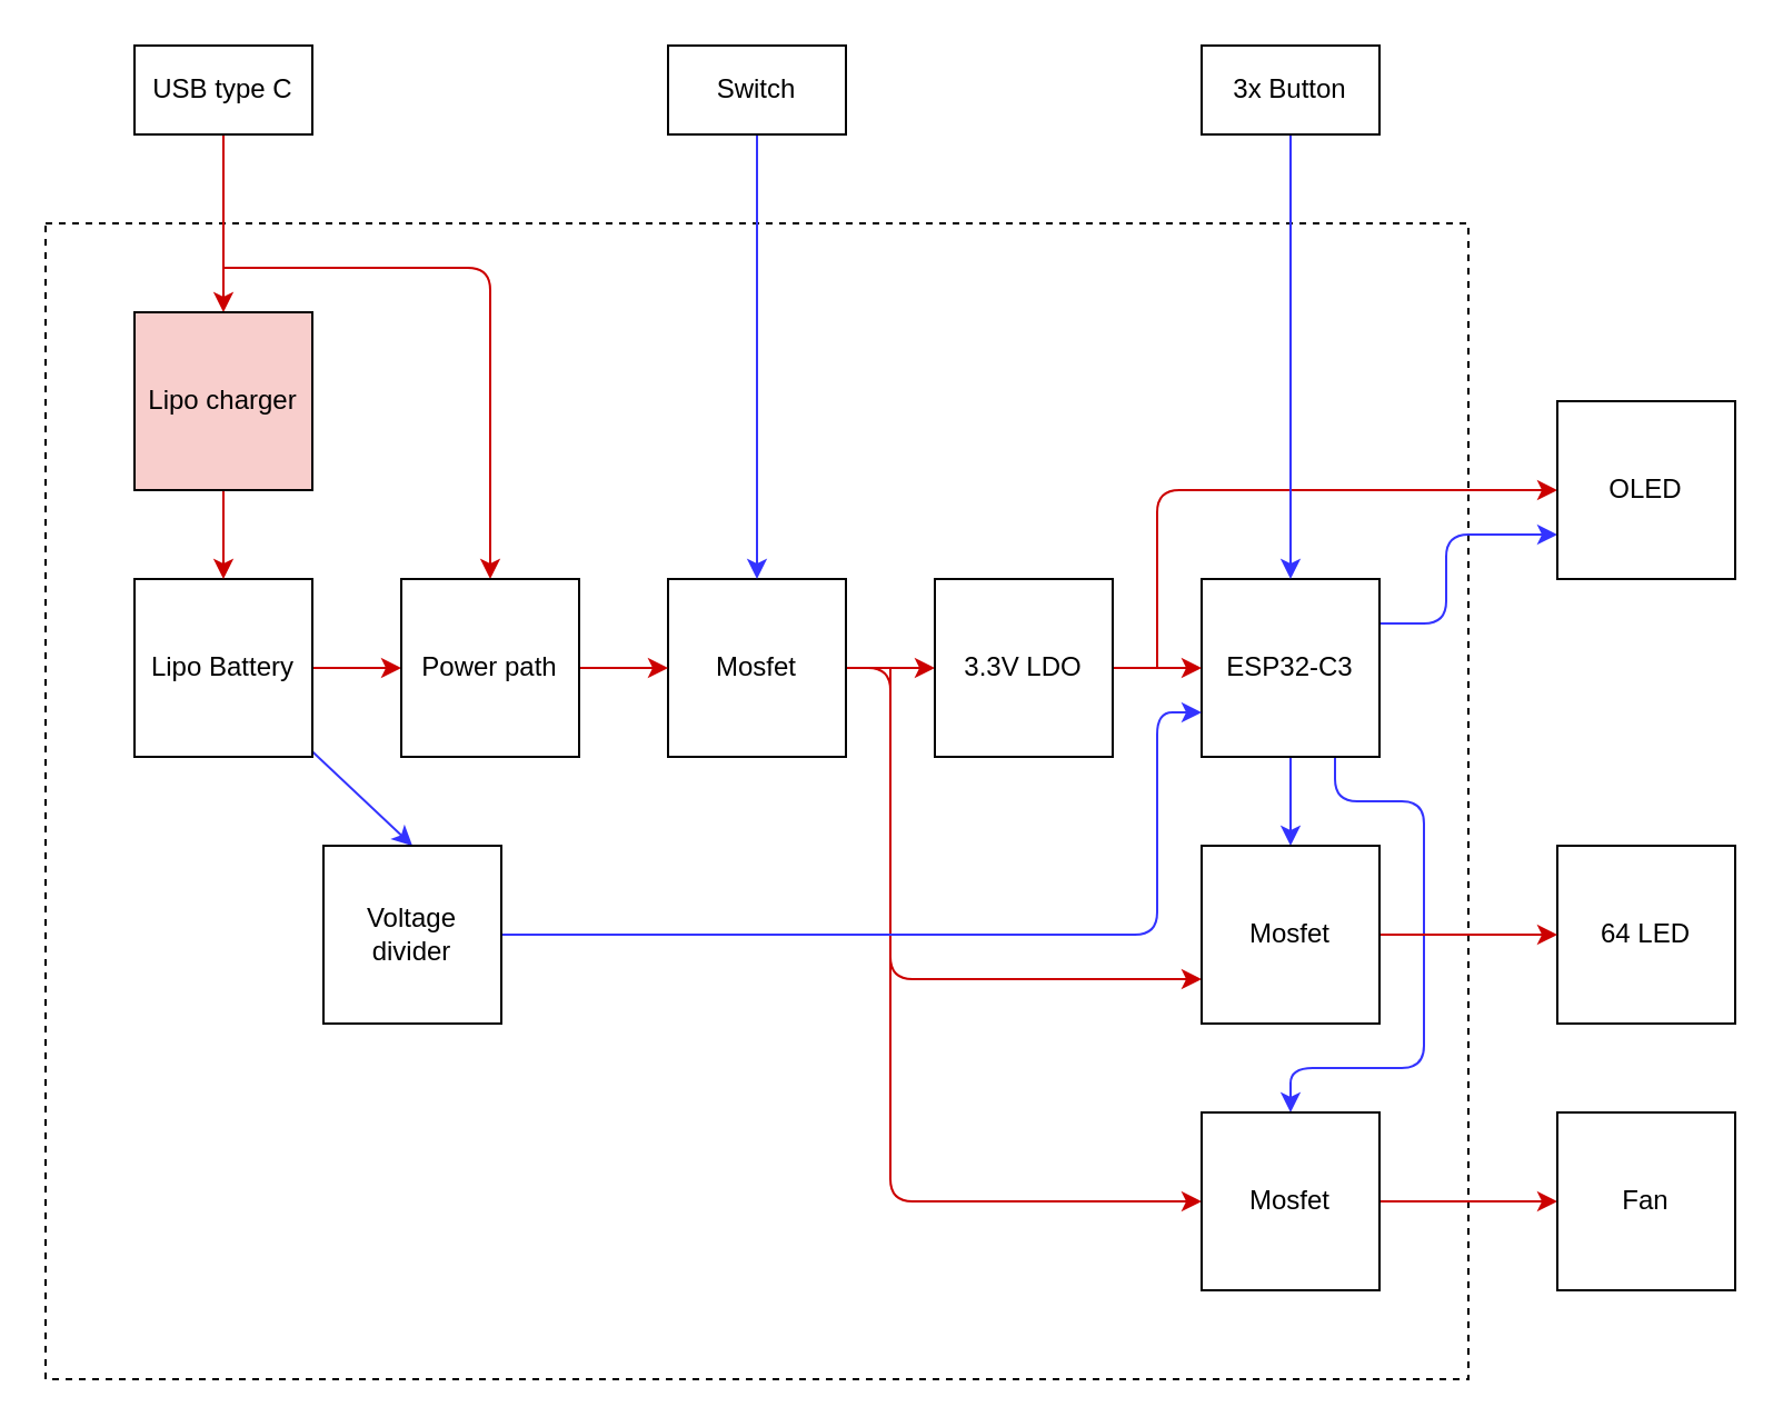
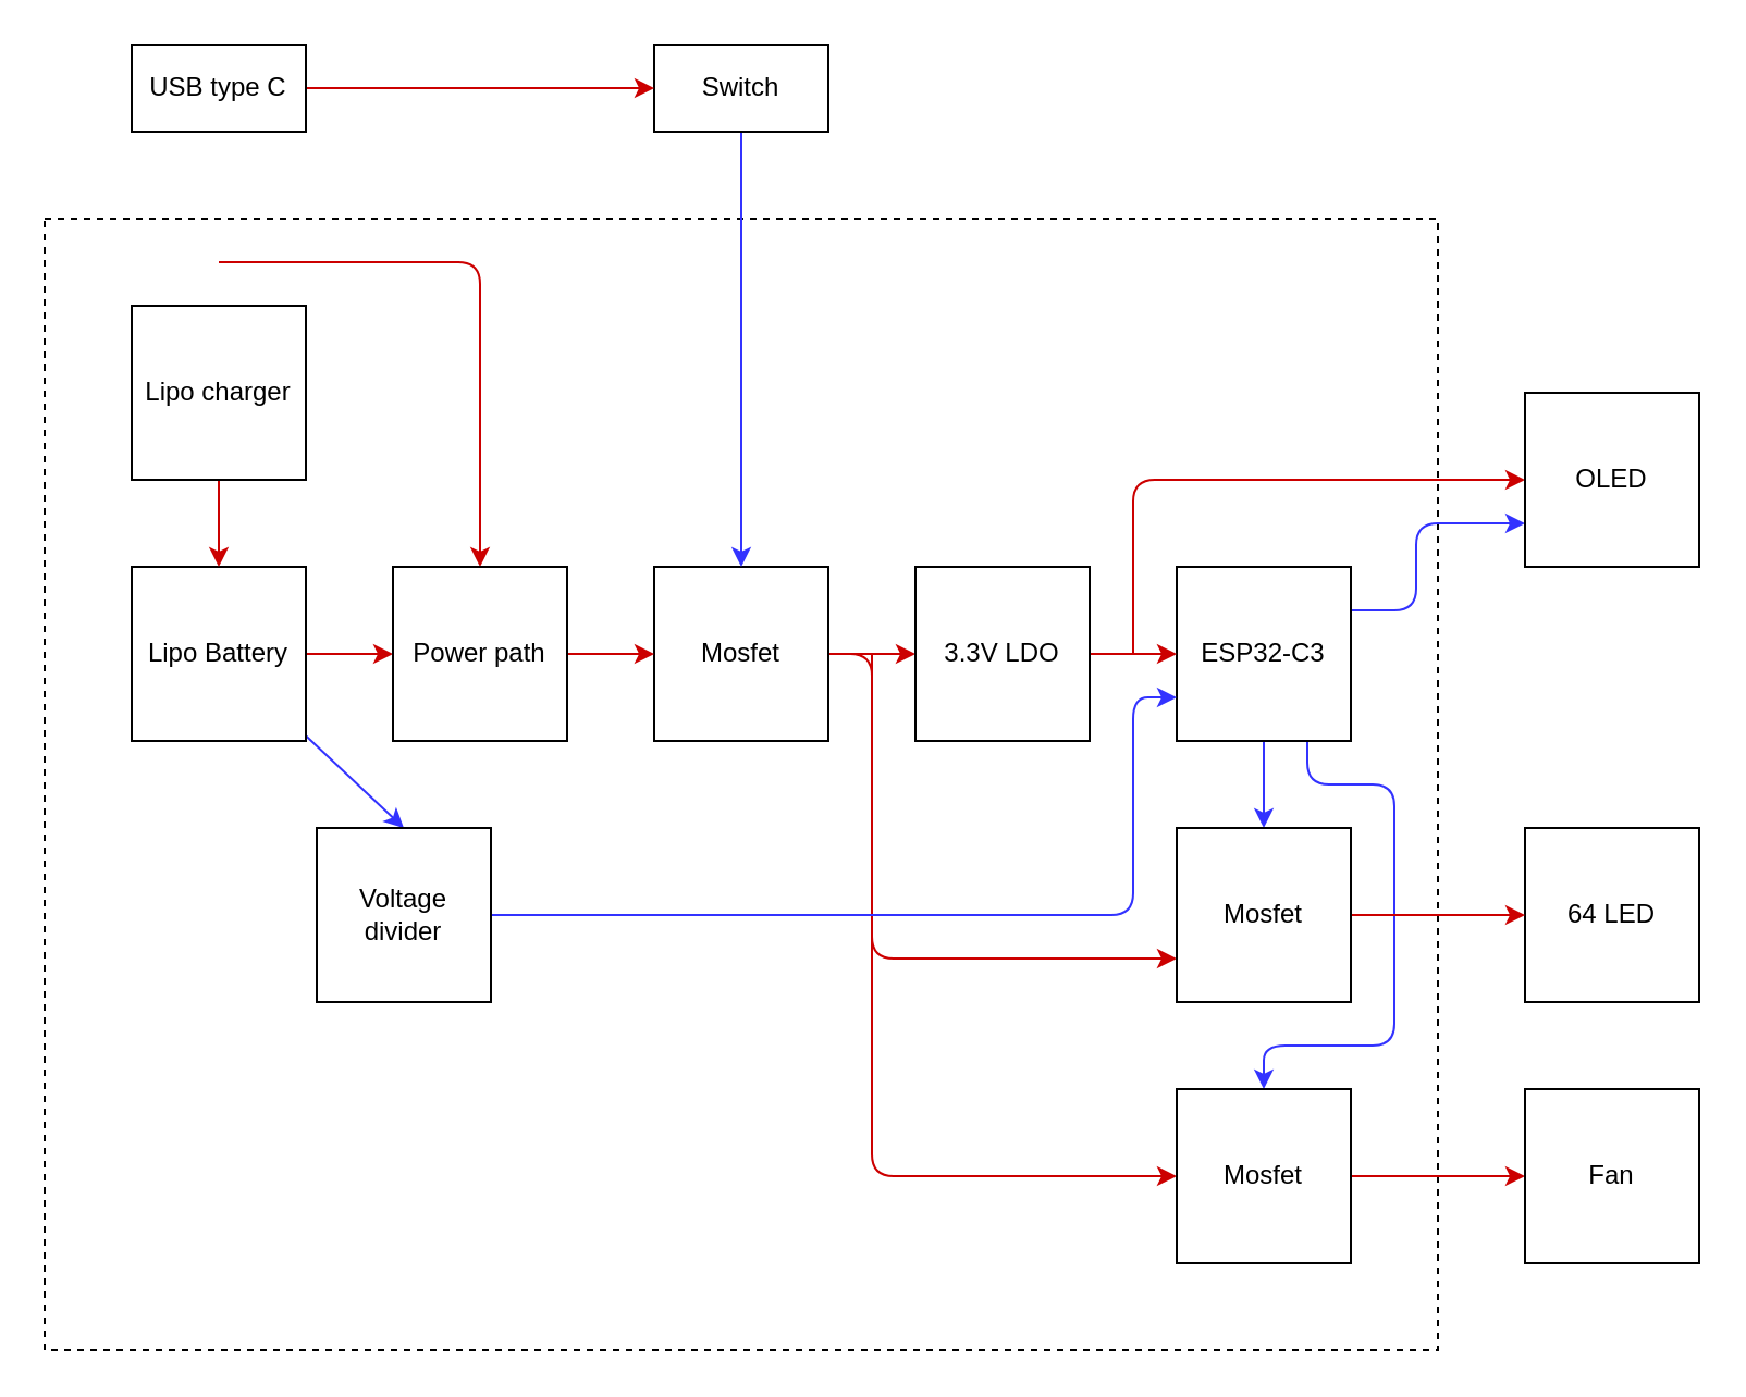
  <mxCell id="0" />
  <mxCell id="1" parent="0" />
  <mxCell id="2" value="" style="rounded=0;whiteSpace=wrap;html=1;dashed=1;fillColor=none;" parent="1" vertex="1"><mxGeometry x="20" y="100" width="640" height="520" as="geometry" /></mxCell>
  <mxCell id="3" style="edgeStyle=none;html=1;entryX=0.5;entryY=0;entryDx=0;entryDy=0;strokeColor=#3333FF;" parent="1" source="5" target="28" edge="1"><mxGeometry relative="1" as="geometry" /></mxCell>
  <mxCell id="4" style="edgeStyle=none;html=1;entryX=0;entryY=0.5;entryDx=0;entryDy=0;strokeColor=#CC0000;" parent="1" source="5" target="30" edge="1"><mxGeometry relative="1" as="geometry" /></mxCell>
  <mxCell id="5" value="Lipo Battery" style="rounded=0;whiteSpace=wrap;html=1;" parent="1" vertex="1"><mxGeometry x="60" y="260" width="80" height="80" as="geometry" /></mxCell>
  <mxCell id="6" style="edgeStyle=none;html=1;strokeColor=#CC0000;" parent="1" source="9" target="21" edge="1"><mxGeometry relative="1" as="geometry" /></mxCell>
  <mxCell id="7" style="edgeStyle=none;html=1;entryX=0;entryY=0.75;entryDx=0;entryDy=0;strokeColor=#CC0000;" parent="1" target="18" edge="1"><mxGeometry relative="1" as="geometry"><mxPoint x="400" y="300" as="sourcePoint" /><Array as="points"><mxPoint x="400" y="440" /></Array></mxGeometry></mxCell>
  <mxCell id="8" style="edgeStyle=none;html=1;exitX=1;exitY=0.5;exitDx=0;exitDy=0;entryX=0;entryY=0.5;entryDx=0;entryDy=0;strokeColor=#CC0000;" parent="1" source="9" target="35" edge="1"><mxGeometry relative="1" as="geometry"><Array as="points"><mxPoint x="400" y="300" /><mxPoint x="400" y="540" /></Array></mxGeometry></mxCell>
  <mxCell id="9" value="Mosfet" style="rounded=0;whiteSpace=wrap;html=1;" parent="1" vertex="1"><mxGeometry x="300" y="260" width="80" height="80" as="geometry" /></mxCell>
  <mxCell id="10" style="edgeStyle=none;html=1;strokeColor=#3333FF;" parent="1" source="11" target="9" edge="1"><mxGeometry relative="1" as="geometry"><Array as="points" /></mxGeometry></mxCell>
  <mxCell id="11" value="Switch" style="rounded=0;whiteSpace=wrap;html=1;" parent="1" vertex="1"><mxGeometry x="300" y="20" width="80" height="40" as="geometry" /></mxCell>
  <mxCell id="12" style="edgeStyle=none;html=1;entryX=0.5;entryY=0;entryDx=0;entryDy=0;strokeColor=#3333FF;" parent="1" source="15" target="18" edge="1"><mxGeometry relative="1" as="geometry" /></mxCell>
  <mxCell id="13" style="edgeStyle=none;html=1;exitX=1;exitY=0.25;exitDx=0;exitDy=0;entryX=0;entryY=0.75;entryDx=0;entryDy=0;strokeColor=#3333FF;" parent="1" source="15" target="31" edge="1"><mxGeometry relative="1" as="geometry"><Array as="points"><mxPoint x="650" y="280" /><mxPoint x="650" y="240" /></Array></mxGeometry></mxCell>
  <mxCell id="14" style="edgeStyle=none;html=1;exitX=0.75;exitY=1;exitDx=0;exitDy=0;entryX=0.5;entryY=0;entryDx=0;entryDy=0;strokeColor=#3333FF;" parent="1" source="15" target="35" edge="1"><mxGeometry relative="1" as="geometry"><Array as="points"><mxPoint x="600" y="360" /><mxPoint x="640" y="360" /><mxPoint x="640" y="480" /><mxPoint x="580" y="480" /></Array></mxGeometry></mxCell>
  <mxCell id="15" value="ESP32-C3" style="rounded=0;whiteSpace=wrap;html=1;" parent="1" vertex="1"><mxGeometry x="540" y="260" width="80" height="80" as="geometry" /></mxCell>
  <mxCell id="16" value="64 LED" style="rounded=0;whiteSpace=wrap;html=1;" parent="1" vertex="1"><mxGeometry x="700" y="380" width="80" height="80" as="geometry" /></mxCell>
  <mxCell id="17" style="edgeStyle=none;html=1;entryX=0;entryY=0.5;entryDx=0;entryDy=0;strokeColor=#CC0000;" parent="1" source="18" target="16" edge="1"><mxGeometry relative="1" as="geometry" /></mxCell>
  <mxCell id="18" value="Mosfet" style="rounded=0;whiteSpace=wrap;html=1;" parent="1" vertex="1"><mxGeometry x="540" y="380" width="80" height="80" as="geometry" /></mxCell>
  <mxCell id="19" style="edgeStyle=none;html=1;entryX=0;entryY=0.5;entryDx=0;entryDy=0;strokeColor=#CC0000;" parent="1" source="21" target="15" edge="1"><mxGeometry relative="1" as="geometry" /></mxCell>
  <mxCell id="20" style="edgeStyle=none;html=1;entryX=0;entryY=0.5;entryDx=0;entryDy=0;strokeColor=#CC0000;" parent="1" target="31" edge="1"><mxGeometry relative="1" as="geometry"><mxPoint x="520" y="300" as="sourcePoint" /><Array as="points"><mxPoint x="520" y="220" /></Array></mxGeometry></mxCell>
  <mxCell id="21" value="3.3V LDO" style="rounded=0;whiteSpace=wrap;html=1;" parent="1" vertex="1"><mxGeometry x="420" y="260" width="80" height="80" as="geometry" /></mxCell>
- <mxCell id="22" style="edgeStyle=none;html=1;entryX=0.5;entryY=0;entryDx=0;entryDy=0;strokeColor=#CC0000;" parent="1" source="24" target="26" edge="1"><mxGeometry relative="1" as="geometry" /></mxCell>
+ <mxCell id="22" style="edgeStyle=none;html=1;strokeColor=#CC0000;" parent="1" source="24" target="11" edge="1"><mxGeometry relative="1" as="geometry" /></mxCell>
  <mxCell id="23" style="edgeStyle=none;html=1;entryX=0.5;entryY=0;entryDx=0;entryDy=0;strokeColor=#CC0000;" parent="1" target="30" edge="1"><mxGeometry relative="1" as="geometry"><mxPoint x="100" y="120" as="sourcePoint" /><Array as="points"><mxPoint x="220" y="120" /></Array></mxGeometry></mxCell>
  <mxCell id="24" value="USB type C" style="rounded=0;whiteSpace=wrap;html=1;" parent="1" vertex="1"><mxGeometry x="60" y="20" width="80" height="40" as="geometry" /></mxCell>
  <mxCell id="25" style="edgeStyle=none;html=1;entryX=0.5;entryY=0;entryDx=0;entryDy=0;strokeColor=#CC0000;" parent="1" source="26" target="5" edge="1"><mxGeometry relative="1" as="geometry" /></mxCell>
- <mxCell id="26" value="Lipo charger" style="rounded=0;whiteSpace=wrap;html=1;fillColor=#f8cecc;" parent="1" vertex="1"><mxGeometry x="60" y="140" width="80" height="80" as="geometry" /></mxCell>
+ <mxCell id="26" value="Lipo charger" style="rounded=0;whiteSpace=wrap;html=1;" parent="1" vertex="1"><mxGeometry x="60" y="140" width="80" height="80" as="geometry" /></mxCell>
  <mxCell id="27" style="edgeStyle=none;html=1;entryX=0;entryY=0.75;entryDx=0;entryDy=0;strokeColor=#3333FF;" parent="1" source="28" target="15" edge="1"><mxGeometry relative="1" as="geometry"><Array as="points"><mxPoint x="520" y="420" /><mxPoint x="520" y="320" /></Array></mxGeometry></mxCell>
  <mxCell id="28" value="Voltage divider" style="rounded=0;whiteSpace=wrap;html=1;" parent="1" vertex="1"><mxGeometry x="145" y="380" width="80" height="80" as="geometry" /></mxCell>
  <mxCell id="29" style="edgeStyle=none;html=1;entryX=0;entryY=0.5;entryDx=0;entryDy=0;strokeColor=#CC0000;" parent="1" source="30" target="9" edge="1"><mxGeometry relative="1" as="geometry" /></mxCell>
  <mxCell id="30" value="Power path" style="rounded=0;whiteSpace=wrap;html=1;" parent="1" vertex="1"><mxGeometry x="180" y="260" width="80" height="80" as="geometry" /></mxCell>
  <mxCell id="31" value="OLED" style="rounded=0;whiteSpace=wrap;html=1;" parent="1" vertex="1"><mxGeometry x="700" y="180" width="80" height="80" as="geometry" /></mxCell>
- <mxCell id="32" style="edgeStyle=none;html=1;entryX=0.5;entryY=0;entryDx=0;entryDy=0;strokeColor=#3333FF;" parent="1" source="33" target="15" edge="1"><mxGeometry relative="1" as="geometry" /></mxCell>
- <mxCell id="33" value="3x Button" style="rounded=0;whiteSpace=wrap;html=1;" parent="1" vertex="1"><mxGeometry x="540" y="20" width="80" height="40" as="geometry" /></mxCell>
  <mxCell id="34" style="edgeStyle=none;html=1;entryX=0;entryY=0.5;entryDx=0;entryDy=0;strokeColor=#CC0000;" parent="1" source="35" target="36" edge="1"><mxGeometry relative="1" as="geometry" /></mxCell>
  <mxCell id="35" value="Mosfet" style="rounded=0;whiteSpace=wrap;html=1;" parent="1" vertex="1"><mxGeometry x="540" y="500" width="80" height="80" as="geometry" /></mxCell>
  <mxCell id="36" value="Fan" style="rounded=0;whiteSpace=wrap;html=1;" parent="1" vertex="1"><mxGeometry x="700" y="500" width="80" height="80" as="geometry" /></mxCell>
